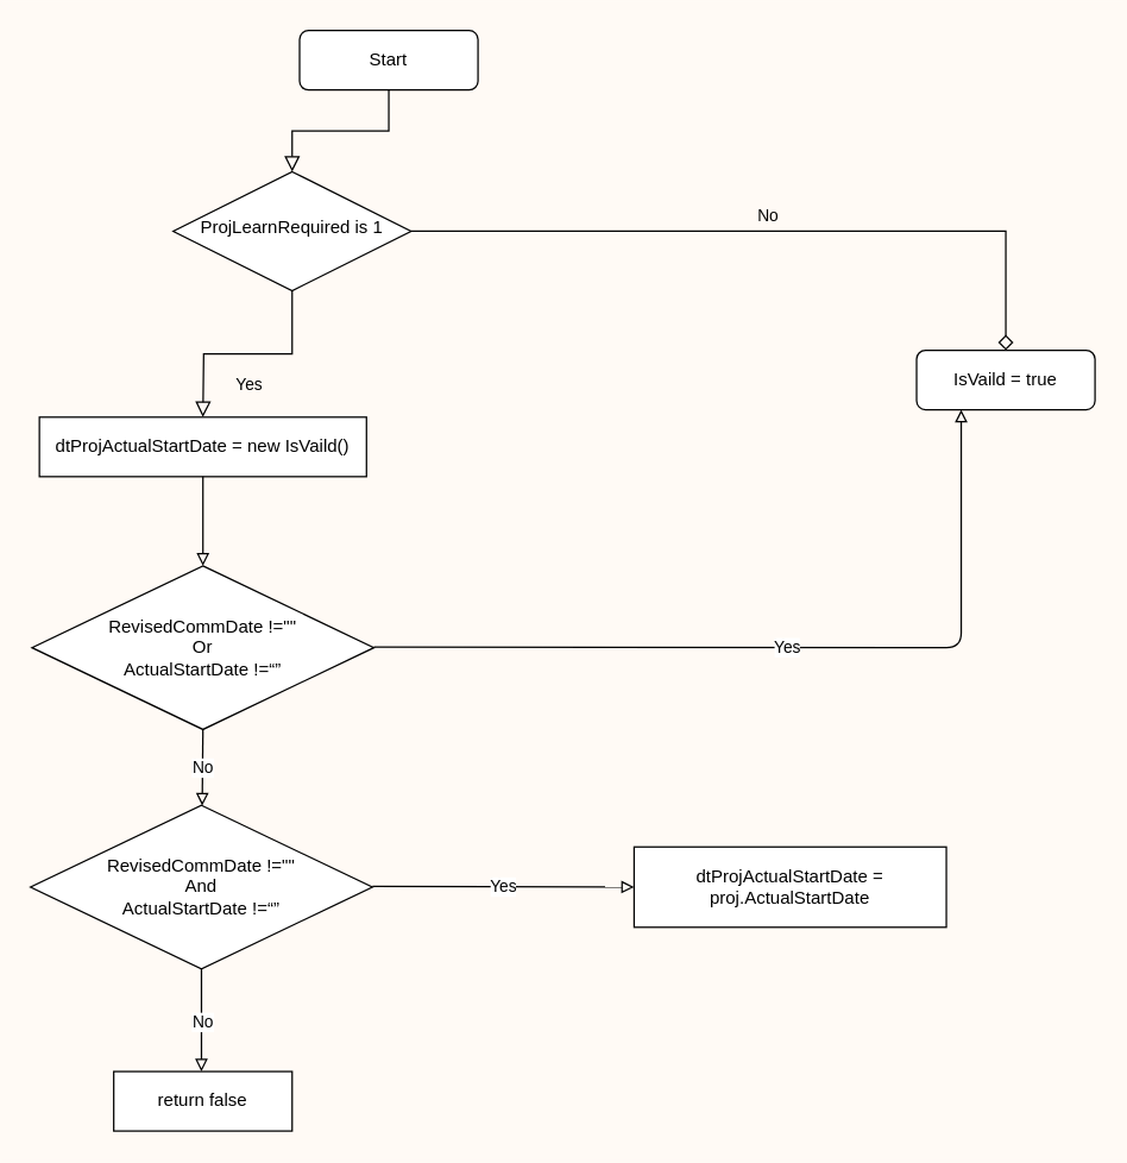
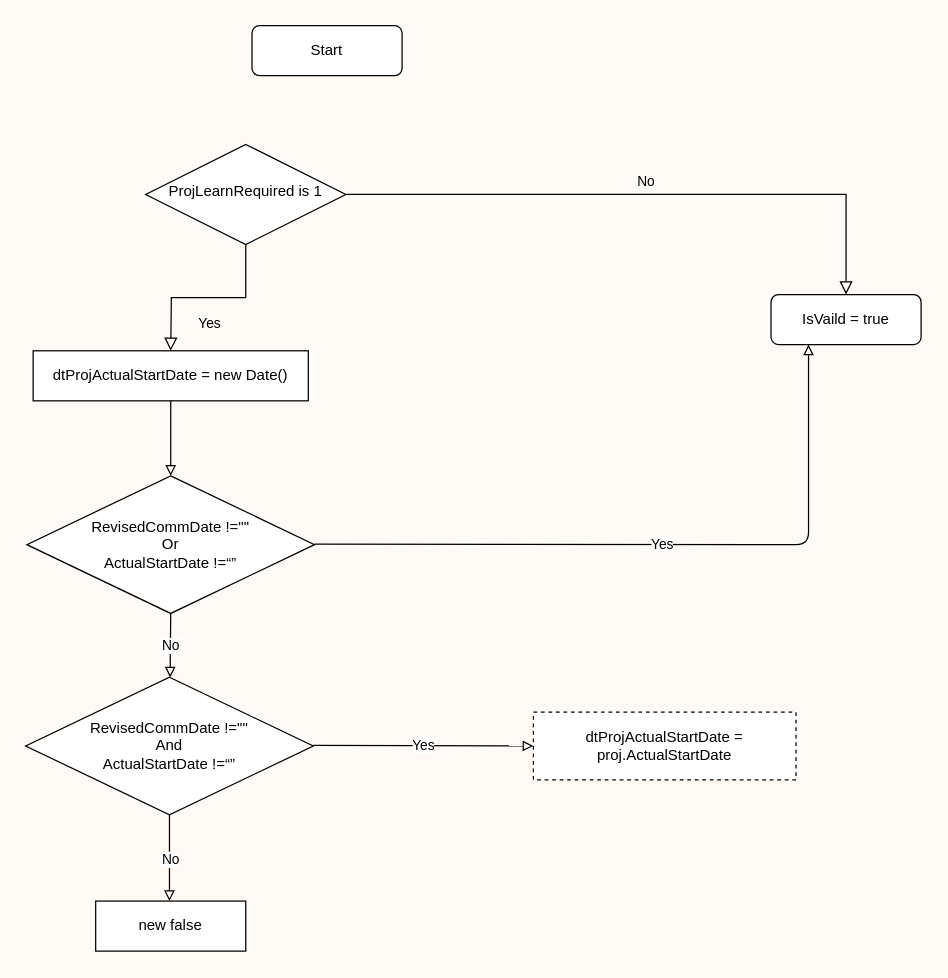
  <mxCell id="0" />
  <mxCell id="1" parent="0" />
- <mxCell id="2" value="" style="rounded=0;html=1;jettySize=auto;orthogonalLoop=1;fontSize=11;endArrow=block;endFill=0;endSize=8;strokeWidth=1;shadow=0;labelBackgroundColor=none;edgeStyle=orthogonalEdgeStyle;" parent="1" source="3" target="6" edge="1"><mxGeometry relative="1" as="geometry" /></mxCell>
  <mxCell id="3" value="Start" style="rounded=1;whiteSpace=wrap;html=1;fontSize=12;glass=0;strokeWidth=1;shadow=0;" parent="1" vertex="1"><mxGeometry x="201" y="20" width="120" height="40" as="geometry" /></mxCell>
  <mxCell id="4" value="Yes" style="rounded=0;html=1;jettySize=auto;orthogonalLoop=1;fontSize=11;endArrow=block;endFill=0;endSize=8;strokeWidth=1;shadow=0;labelBackgroundColor=none;edgeStyle=orthogonalEdgeStyle;" parent="1" source="6" edge="1"><mxGeometry y="20" relative="1" as="geometry"><mxPoint as="offset" /><mxPoint x="136" y="280" as="targetPoint" /></mxGeometry></mxCell>
- <mxCell id="5" value="No" style="edgeStyle=orthogonalEdgeStyle;rounded=0;html=1;jettySize=auto;orthogonalLoop=1;fontSize=11;endArrow=diamond;endFill=0;endSize=8;strokeWidth=1;shadow=0;labelBackgroundColor=none;" parent="1" source="6" target="7" edge="1"><mxGeometry y="10" relative="1" as="geometry"><mxPoint as="offset" /></mxGeometry></mxCell>
+ <mxCell id="5" value="No" style="edgeStyle=orthogonalEdgeStyle;rounded=0;html=1;jettySize=auto;orthogonalLoop=1;fontSize=11;endArrow=block;endFill=0;endSize=8;strokeWidth=1;shadow=0;labelBackgroundColor=none;" parent="1" source="6" target="7" edge="1"><mxGeometry y="10" relative="1" as="geometry"><mxPoint as="offset" /></mxGeometry></mxCell>
  <mxCell id="6" value="ProjLearnRequired is 1" style="rhombus;whiteSpace=wrap;html=1;shadow=0;fontFamily=Helvetica;fontSize=12;align=center;strokeWidth=1;spacing=6;spacingTop=-4;" parent="1" vertex="1"><mxGeometry x="116" y="115" width="160" height="80" as="geometry" /></mxCell>
  <mxCell id="7" value="IsVaild = true" style="rounded=1;whiteSpace=wrap;html=1;fontSize=12;glass=0;strokeWidth=1;shadow=0;" parent="1" vertex="1"><mxGeometry x="616" y="235" width="120" height="40" as="geometry" /></mxCell>
- <mxCell id="8" value="dtProjActualStartDate = new IsVaild()" style="rounded=0;whiteSpace=wrap;html=1;" vertex="1" parent="1"><mxGeometry x="26" y="280" width="220" height="40" as="geometry" /></mxCell>
+ <mxCell id="8" value="dtProjActualStartDate = new Date()" style="rounded=0;whiteSpace=wrap;html=1;" vertex="1" parent="1"><mxGeometry x="26" y="280" width="220" height="40" as="geometry" /></mxCell>
  <mxCell id="9" value="RevisedCommDate !=&quot;&quot;&lt;br&gt;Or&lt;br&gt;ActualStartDate !=“”" style="rhombus;whiteSpace=wrap;html=1;" vertex="1" parent="1"><mxGeometry x="21" y="380" width="230" height="110" as="geometry" /></mxCell>
  <mxCell id="10" value="" style="endArrow=block;html=1;exitX=0.5;exitY=1;exitDx=0;exitDy=0;endFill=0;" edge="1" parent="1" source="8" target="9"><mxGeometry width="50" height="50" relative="1" as="geometry"><mxPoint x="296" y="370" as="sourcePoint" /><mxPoint x="346" y="320" as="targetPoint" /></mxGeometry></mxCell>
  <mxCell id="11" value="RevisedCommDate !=&quot;&quot;&lt;br&gt;And&lt;br&gt;ActualStartDate !=“”" style="rhombus;whiteSpace=wrap;html=1;" vertex="1" parent="1"><mxGeometry x="20" y="541" width="230" height="110" as="geometry" /></mxCell>
  <mxCell id="12" value="" style="endArrow=block;html=1;exitX=0.5;exitY=1;exitDx=0;exitDy=0;endFill=0;" edge="1" parent="1" source="9" target="11"><mxGeometry relative="1" as="geometry"><mxPoint x="276" y="500" as="sourcePoint" /><mxPoint x="376" y="500" as="targetPoint" /></mxGeometry></mxCell>
  <mxCell id="13" value="No" style="edgeLabel;resizable=0;html=1;align=center;verticalAlign=middle;" connectable="0" vertex="1" parent="12"><mxGeometry relative="1" as="geometry" /></mxCell>
  <mxCell id="14" value="" style="endArrow=block;html=1;exitX=0.5;exitY=1;exitDx=0;exitDy=0;endFill=0;" edge="1" parent="1" source="11"><mxGeometry relative="1" as="geometry"><mxPoint x="276" y="720" as="sourcePoint" /><mxPoint x="135" y="720" as="targetPoint" /></mxGeometry></mxCell>
  <mxCell id="15" value="No" style="edgeLabel;resizable=0;html=1;align=center;verticalAlign=middle;" connectable="0" vertex="1" parent="14"><mxGeometry relative="1" as="geometry" /></mxCell>
- <mxCell id="16" value="return false" style="rounded=0;whiteSpace=wrap;html=1;" vertex="1" parent="1"><mxGeometry x="76" y="720" width="120" height="40" as="geometry" /></mxCell>
+ <mxCell id="16" value="new false" style="rounded=0;whiteSpace=wrap;html=1;" vertex="1" parent="1"><mxGeometry x="76" y="720" width="120" height="40" as="geometry" /></mxCell>
  <mxCell id="17" value="" style="endArrow=block;html=1;entryX=0.25;entryY=1;entryDx=0;entryDy=0;endFill=0;" edge="1" parent="1" target="7"><mxGeometry relative="1" as="geometry"><mxPoint x="251" y="434.5" as="sourcePoint" /><mxPoint x="351" y="434.5" as="targetPoint" /><Array as="points"><mxPoint x="646" y="435" /></Array></mxGeometry></mxCell>
  <mxCell id="18" value="Yes" style="edgeLabel;resizable=0;html=1;align=center;verticalAlign=middle;" connectable="0" vertex="1" parent="17"><mxGeometry relative="1" as="geometry" /></mxCell>
- <mxCell id="19" value="dtProjActualStartDate = proj.ActualStartDate" style="rounded=0;whiteSpace=wrap;html=1;" vertex="1" parent="1"><mxGeometry x="426" y="569" width="210" height="54" as="geometry" /></mxCell>
+ <mxCell id="19" value="dtProjActualStartDate = proj.ActualStartDate" style="rounded=0;whiteSpace=wrap;html=1;dashed=1;" vertex="1" parent="1"><mxGeometry x="426" y="569" width="210" height="54" as="geometry" /></mxCell>
  <mxCell id="20" value="" style="endArrow=block;html=1;entryX=0;entryY=0.5;entryDx=0;entryDy=0;endFill=0;" edge="1" parent="1" target="19"><mxGeometry relative="1" as="geometry"><mxPoint x="250" y="595.5" as="sourcePoint" /><mxPoint x="350" y="595.5" as="targetPoint" /></mxGeometry></mxCell>
  <mxCell id="21" value="Yes" style="edgeLabel;resizable=0;html=1;align=center;verticalAlign=middle;" connectable="0" vertex="1" parent="20"><mxGeometry relative="1" as="geometry" /></mxCell>
